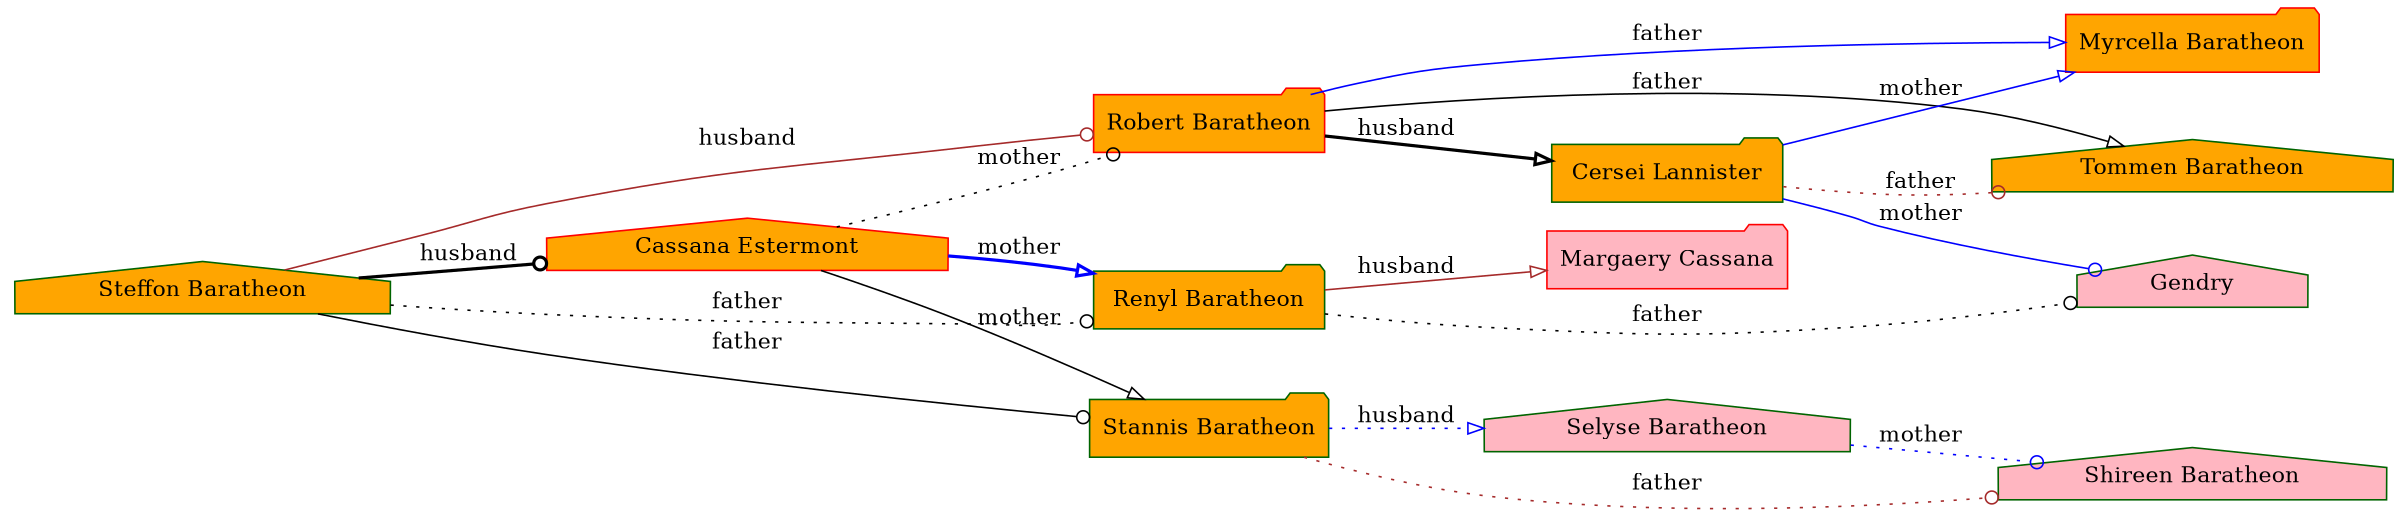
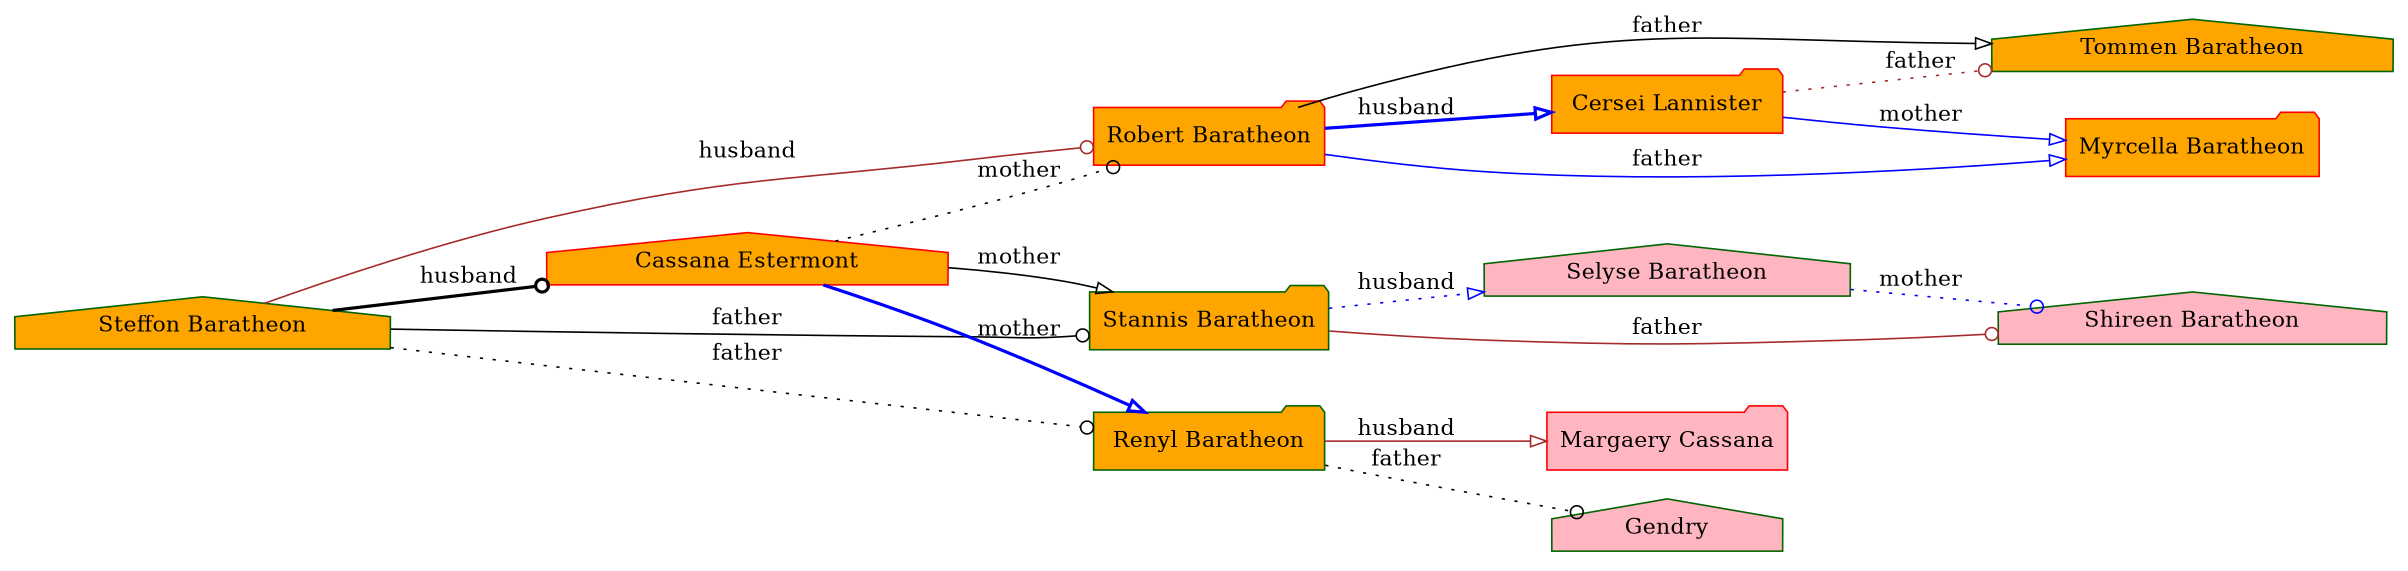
  digraph {
    rankdir=LR
    node [color=darkgreen fillcolor=orange shape=house style=filled]
    edge [arrowhead=odot color=black style=solid]
    "Steffon Baratheon" [width=2]
    "Robert Baratheon" [color=red shape=folder width=2]
    "Stannis Baratheon" [shape=folder width=2]
    "Renyl Baratheon" [shape=folder width=2]
    "Cassana Estermont" [color=red width=2]
    "Myrcella Baratheon" [color=red shape=folder width=2]
    "Tommen Baratheon" [width=2]
-   "Cersei Lannister" [shape=folder width=2]
+   "Cersei Lannister" [color=red shape=folder width=2]
    "Shireen Baratheon" [fillcolor=lightpink width=2]
    "Selyse Baratheon" [fillcolor=lightpink width=2]
    Gendry [fillcolor=lightpink width=2]
    n12 [color=red fillcolor=lightpink label="Margaery Cassana" shape=folder width=2]
    "Steffon Baratheon" -> "Robert Baratheon" [color=brown label=husband width=10]
    "Steffon Baratheon" -> "Stannis Baratheon" [label=father width=10]
    "Steffon Baratheon" -> "Renyl Baratheon" [label=father style=dotted width=10]
    "Steffon Baratheon" -> "Cassana Estermont" [label=husband style=bold width=10]
    "Robert Baratheon" -> "Myrcella Baratheon" [arrowhead=onormal color=blue label=father width=10]
    "Robert Baratheon" -> "Tommen Baratheon" [arrowhead=onormal label=father width=10]
-   "Robert Baratheon" -> "Cersei Lannister" [arrowhead=onormal label=husband style=bold width=10]
-   "Stannis Baratheon" -> "Shireen Baratheon" [color=brown label=father style=dotted width=10]
+   "Robert Baratheon" -> "Cersei Lannister" [arrowhead=onormal color=blue label=husband style=bold width=10]
+   "Stannis Baratheon" -> "Shireen Baratheon" [color=brown label=father width=10]
    "Stannis Baratheon" -> "Selyse Baratheon" [arrowhead=onormal color=blue label=husband style=dotted width=10]
    "Renyl Baratheon" -> Gendry [label=father style=dotted width=10]
    "Renyl Baratheon" -> n12 [arrowhead=onormal color=brown label=husband width=10]
    "Cassana Estermont" -> "Robert Baratheon" [label=mother style=dotted width=10]
    "Cassana Estermont" -> "Stannis Baratheon" [arrowhead=onormal label=mother width=10]
    "Cassana Estermont" -> "Renyl Baratheon" [arrowhead=onormal color=blue label=mother style=bold width=10]
    "Cersei Lannister" -> "Myrcella Baratheon" [arrowhead=onormal color=blue label=mother width=10]
    "Cersei Lannister" -> "Tommen Baratheon" [color=brown label=father style=dotted width=10]
-   "Cersei Lannister" -> Gendry [color=blue label=mother width=10]
    "Selyse Baratheon" -> "Shireen Baratheon" [color=blue label=mother style=dotted width=10]
  }
